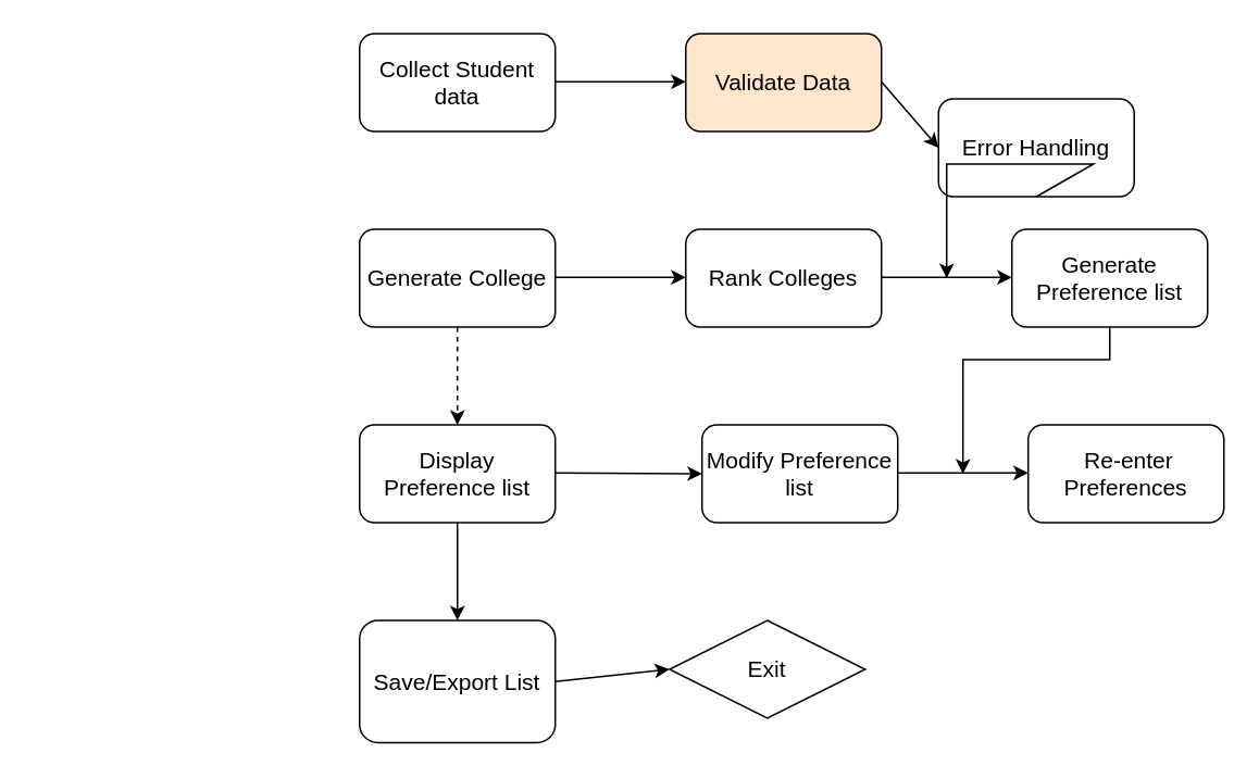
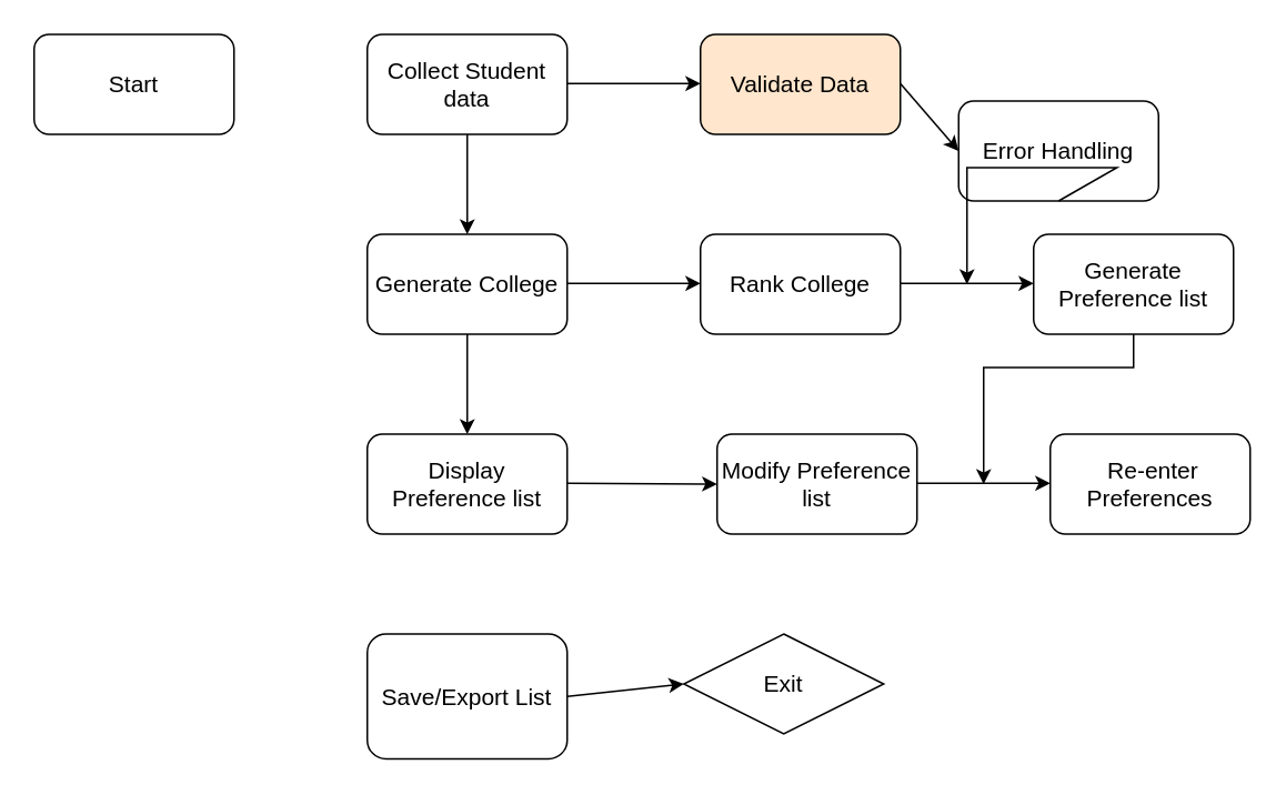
  <mxCell id="0" />
  <mxCell id="1" parent="0" />
+ <mxCell id="2" value="&lt;font style=&quot;font-size: 14px;&quot;&gt;Start&lt;/font&gt;" style="rounded=1;whiteSpace=wrap;html=1;" vertex="1" parent="1"><mxGeometry x="20" y="20" width="120" height="60" as="geometry" /></mxCell>
  <mxCell id="3" value="&lt;font style=&quot;font-size: 14px;&quot;&gt;Collect Student data&lt;/font&gt;" style="rounded=1;whiteSpace=wrap;html=1;" vertex="1" parent="1"><mxGeometry x="220" y="20" width="120" height="60" as="geometry" /></mxCell>
  <mxCell id="4" value="&lt;font style=&quot;font-size: 14px;&quot;&gt;Validate Data&lt;/font&gt;" style="rounded=1;whiteSpace=wrap;html=1;fillColor=#ffe6cc;" vertex="1" parent="1"><mxGeometry x="420" y="20" width="120" height="60" as="geometry" /></mxCell>
  <mxCell id="5" value="&lt;font style=&quot;font-size: 14px;&quot;&gt;Error Handling&lt;/font&gt;" style="rounded=1;whiteSpace=wrap;html=1;" vertex="1" parent="1"><mxGeometry x="575" y="60" width="120" height="60" as="geometry" /></mxCell>
  <mxCell id="6" value="&lt;font style=&quot;font-size: 14px;&quot;&gt;Generate College&lt;/font&gt;" style="rounded=1;whiteSpace=wrap;html=1;" vertex="1" parent="1"><mxGeometry x="220" y="140" width="120" height="60" as="geometry" /></mxCell>
- <mxCell id="7" value="&lt;font style=&quot;font-size: 14px;&quot;&gt;Rank Colleges&lt;/font&gt;" style="rounded=1;whiteSpace=wrap;html=1;" vertex="1" parent="1"><mxGeometry x="420" y="140" width="120" height="60" as="geometry" /></mxCell>
+ <mxCell id="7" value="&lt;font style=&quot;font-size: 14px;&quot;&gt;Rank College&lt;/font&gt;" style="rounded=1;whiteSpace=wrap;html=1;" vertex="1" parent="1"><mxGeometry x="420" y="140" width="120" height="60" as="geometry" /></mxCell>
  <mxCell id="8" value="&lt;font style=&quot;font-size: 14px;&quot;&gt;Generate Preference list&lt;/font&gt;" style="rounded=1;whiteSpace=wrap;html=1;" vertex="1" parent="1"><mxGeometry x="620" y="140" width="120" height="60" as="geometry" /></mxCell>
  <mxCell id="9" value="&lt;font style=&quot;font-size: 14px;&quot;&gt;Display Preference list&lt;/font&gt;" style="rounded=1;whiteSpace=wrap;html=1;" vertex="1" parent="1"><mxGeometry x="220" y="260" width="120" height="60" as="geometry" /></mxCell>
  <mxCell id="10" value="&lt;font style=&quot;font-size: 14px;&quot;&gt;Modify Preference list&lt;/font&gt;" style="rounded=1;whiteSpace=wrap;html=1;" vertex="1" parent="1"><mxGeometry x="430" y="260" width="120" height="60" as="geometry" /></mxCell>
  <mxCell id="11" value="&lt;font style=&quot;font-size: 14px;&quot;&gt;&amp;nbsp;Re-enter Preferences&lt;/font&gt;" style="rounded=1;whiteSpace=wrap;html=1;" vertex="1" parent="1"><mxGeometry x="630" y="260" width="120" height="60" as="geometry" /></mxCell>
  <mxCell id="12" value="&lt;font style=&quot;font-size: 14px;&quot;&gt;Exit&lt;/font&gt;" style="rhombus;whiteSpace=wrap;html=1;" vertex="1" parent="1"><mxGeometry x="410" y="380" width="120" height="60" as="geometry" /></mxCell>
  <mxCell id="13" value="&lt;font style=&quot;font-size: 14px;&quot;&gt;Save/Export List&lt;/font&gt;" style="rounded=1;whiteSpace=wrap;html=1;" vertex="1" parent="1"><mxGeometry x="220" y="380" width="120" height="75" as="geometry" /></mxCell>
  <mxCell id="14" value="" style="endArrow=classic;html=1;rounded=0;exitX=1;exitY=0.5;exitDx=0;exitDy=0;entryX=0;entryY=0.5;entryDx=0;entryDy=0;" edge="1" parent="1"><mxGeometry width="50" height="50" relative="1" as="geometry"><mxPoint x="340" y="49.5" as="sourcePoint" /><mxPoint x="420" y="49.5" as="targetPoint" /></mxGeometry></mxCell>
  <mxCell id="15" value="" style="endArrow=classic;html=1;rounded=0;exitX=1;exitY=0.5;exitDx=0;exitDy=0;entryX=0;entryY=0.5;entryDx=0;entryDy=0;" edge="1" parent="1" target="5"><mxGeometry width="50" height="50" relative="1" as="geometry"><mxPoint x="540" y="49.5" as="sourcePoint" /><mxPoint x="620" y="49.5" as="targetPoint" /></mxGeometry></mxCell>
  <mxCell id="16" value="" style="endArrow=classic;html=1;rounded=0;exitX=1;exitY=0.5;exitDx=0;exitDy=0;entryX=0;entryY=0.5;entryDx=0;entryDy=0;" edge="1" parent="1"><mxGeometry width="50" height="50" relative="1" as="geometry"><mxPoint x="340" y="169.5" as="sourcePoint" /><mxPoint x="420" y="169.5" as="targetPoint" /></mxGeometry></mxCell>
  <mxCell id="17" value="" style="endArrow=classic;html=1;rounded=0;exitX=1;exitY=0.5;exitDx=0;exitDy=0;entryX=0;entryY=0.5;entryDx=0;entryDy=0;" edge="1" parent="1"><mxGeometry width="50" height="50" relative="1" as="geometry"><mxPoint x="540" y="169.5" as="sourcePoint" /><mxPoint x="620" y="169.5" as="targetPoint" /></mxGeometry></mxCell>
  <mxCell id="18" value="" style="endArrow=classic;html=1;rounded=0;exitX=1;exitY=0.5;exitDx=0;exitDy=0;entryX=0;entryY=0.5;entryDx=0;entryDy=0;" edge="1" parent="1" target="10"><mxGeometry width="50" height="50" relative="1" as="geometry"><mxPoint x="340" y="289.5" as="sourcePoint" /><mxPoint x="420" y="289.5" as="targetPoint" /></mxGeometry></mxCell>
  <mxCell id="19" value="" style="endArrow=classic;html=1;rounded=0;exitX=1;exitY=0.5;exitDx=0;exitDy=0;entryX=0;entryY=0.5;entryDx=0;entryDy=0;" edge="1" parent="1"><mxGeometry width="50" height="50" relative="1" as="geometry"><mxPoint x="550" y="289.5" as="sourcePoint" /><mxPoint x="630" y="289.5" as="targetPoint" /></mxGeometry></mxCell>
  <mxCell id="20" value="" style="endArrow=classic;html=1;rounded=0;exitX=1;exitY=0.5;exitDx=0;exitDy=0;entryX=0;entryY=0.5;entryDx=0;entryDy=0;" edge="1" parent="1" source="13" target="12"><mxGeometry width="50" height="50" relative="1" as="geometry"><mxPoint x="340" y="290" as="sourcePoint" /><mxPoint x="390" y="240" as="targetPoint" /></mxGeometry></mxCell>
- <mxCell id="22" value="" style="endArrow=classic;html=1;rounded=0;exitX=0.5;exitY=1;exitDx=0;exitDy=0;entryX=0.5;entryY=0;entryDx=0;entryDy=0;dashed=1;" edge="1" parent="1" source="6" target="9"><mxGeometry width="50" height="50" relative="1" as="geometry"><mxPoint x="340" y="290" as="sourcePoint" /><mxPoint x="390" y="240" as="targetPoint" /></mxGeometry></mxCell>
- <mxCell id="23" value="" style="endArrow=classic;html=1;rounded=0;exitX=0.5;exitY=1;exitDx=0;exitDy=0;entryX=0.5;entryY=0;entryDx=0;entryDy=0;" edge="1" parent="1" source="9" target="13"><mxGeometry width="50" height="50" relative="1" as="geometry"><mxPoint x="340" y="290" as="sourcePoint" /><mxPoint x="390" y="240" as="targetPoint" /></mxGeometry></mxCell>
+ <mxCell id="21" value="" style="endArrow=classic;html=1;rounded=0;exitX=0.5;exitY=1;exitDx=0;exitDy=0;" edge="1" parent="1" source="3" target="6"><mxGeometry width="50" height="50" relative="1" as="geometry"><mxPoint x="340" y="290" as="sourcePoint" /><mxPoint x="390" y="240" as="targetPoint" /></mxGeometry></mxCell>
+ <mxCell id="22" value="" style="endArrow=classic;html=1;rounded=0;exitX=0.5;exitY=1;exitDx=0;exitDy=0;entryX=0.5;entryY=0;entryDx=0;entryDy=0;" edge="1" parent="1" source="6" target="9"><mxGeometry width="50" height="50" relative="1" as="geometry"><mxPoint x="340" y="290" as="sourcePoint" /><mxPoint x="390" y="240" as="targetPoint" /></mxGeometry></mxCell>
  <mxCell id="24" value="" style="endArrow=classic;html=1;rounded=0;exitX=0.5;exitY=1;exitDx=0;exitDy=0;" edge="1" parent="1" source="5"><mxGeometry width="50" height="50" relative="1" as="geometry"><mxPoint x="340" y="290" as="sourcePoint" /><mxPoint x="580" y="170" as="targetPoint" /><Array as="points"><mxPoint x="670" y="100" /><mxPoint x="580" y="100" /></Array></mxGeometry></mxCell>
  <mxCell id="25" value="" style="endArrow=classic;html=1;rounded=0;exitX=0.5;exitY=1;exitDx=0;exitDy=0;" edge="1" parent="1"><mxGeometry width="50" height="50" relative="1" as="geometry"><mxPoint x="680" y="200" as="sourcePoint" /><mxPoint x="590" y="290" as="targetPoint" /><Array as="points"><mxPoint x="680" y="220" /><mxPoint x="590" y="220" /></Array></mxGeometry></mxCell>
